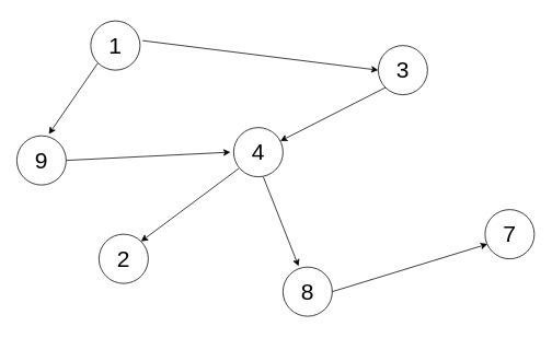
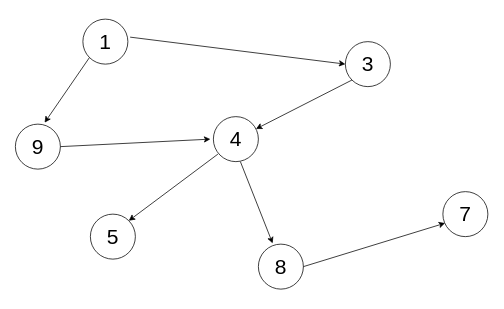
  <mxCell id="0" />
  <mxCell id="1" parent="0" />
  <mxCell id="2" value="" style="ellipse;whiteSpace=wrap;html=1;aspect=fixed;" vertex="1" parent="1"><mxGeometry x="110" y="25" width="60" height="60" as="geometry" /></mxCell>
  <mxCell id="3" value="" style="ellipse;whiteSpace=wrap;html=1;aspect=fixed;" vertex="1" parent="1"><mxGeometry x="20" y="165" width="60" height="60" as="geometry" /></mxCell>
  <mxCell id="4" value="" style="ellipse;whiteSpace=wrap;html=1;aspect=fixed;" vertex="1" parent="1"><mxGeometry x="284" y="155" width="60" height="60" as="geometry" /></mxCell>
  <mxCell id="5" value="" style="ellipse;whiteSpace=wrap;html=1;aspect=fixed;" vertex="1" parent="1"><mxGeometry x="344" y="325" width="60" height="60" as="geometry" /></mxCell>
  <mxCell id="6" value="" style="ellipse;whiteSpace=wrap;html=1;aspect=fixed;" vertex="1" parent="1"><mxGeometry x="590" y="255" width="60" height="60" as="geometry" /></mxCell>
  <mxCell id="7" value="" style="ellipse;whiteSpace=wrap;html=1;aspect=fixed;" vertex="1" parent="1"><mxGeometry x="460" y="55" width="60" height="60" as="geometry" /></mxCell>
  <mxCell id="8" value="" style="ellipse;whiteSpace=wrap;html=1;aspect=fixed;" vertex="1" parent="1"><mxGeometry x="120" y="285" width="60" height="60" as="geometry" /></mxCell>
  <mxCell id="9" value="" style="endArrow=classic;html=1;rounded=0;entryX=0;entryY=0.5;entryDx=0;entryDy=0;exitX=1.05;exitY=0.4;exitDx=0;exitDy=0;exitPerimeter=0;" edge="1" parent="1" source="2" target="7"><mxGeometry width="50" height="50" relative="1" as="geometry"><mxPoint x="220" y="95" as="sourcePoint" /><mxPoint x="270" y="45" as="targetPoint" /></mxGeometry></mxCell>
  <mxCell id="10" value="" style="endArrow=classic;html=1;rounded=0;exitX=0;exitY=1;exitDx=0;exitDy=0;" edge="1" parent="1" source="7" target="4"><mxGeometry width="50" height="50" relative="1" as="geometry"><mxPoint x="460" y="125" as="sourcePoint" /><mxPoint x="420" y="205" as="targetPoint" /></mxGeometry></mxCell>
  <mxCell id="11" value="" style="endArrow=classic;html=1;rounded=0;entryX=0.317;entryY=-0.017;entryDx=0;entryDy=0;entryPerimeter=0;" edge="1" parent="1" target="5"><mxGeometry width="50" height="50" relative="1" as="geometry"><mxPoint x="320" y="215" as="sourcePoint" /><mxPoint x="356" y="275" as="targetPoint" /></mxGeometry></mxCell>
  <mxCell id="12" value="" style="endArrow=classic;html=1;rounded=0;exitX=1;exitY=0.5;exitDx=0;exitDy=0;entryX=0.05;entryY=0.7;entryDx=0;entryDy=0;entryPerimeter=0;" edge="1" parent="1" source="5" target="6"><mxGeometry width="50" height="50" relative="1" as="geometry"><mxPoint x="470" y="425" as="sourcePoint" /><mxPoint x="560" y="405" as="targetPoint" /></mxGeometry></mxCell>
  <mxCell id="13" value="" style="endArrow=classic;html=1;rounded=0;entryX=1;entryY=0;entryDx=0;entryDy=0;" edge="1" parent="1" target="8"><mxGeometry width="50" height="50" relative="1" as="geometry"><mxPoint x="290" y="205" as="sourcePoint" /><mxPoint x="240" y="275" as="targetPoint" /></mxGeometry></mxCell>
  <mxCell id="14" value="" style="endArrow=classic;html=1;rounded=0;entryX=0.65;entryY=-0.033;entryDx=0;entryDy=0;exitX=0;exitY=1;exitDx=0;exitDy=0;entryPerimeter=0;" edge="1" parent="1" source="2" target="3"><mxGeometry width="50" height="50" relative="1" as="geometry"><mxPoint x="130" y="85" as="sourcePoint" /><mxPoint x="30" y="135" as="targetPoint" /></mxGeometry></mxCell>
  <mxCell id="15" value="" style="endArrow=classic;html=1;rounded=0;exitX=1;exitY=0.5;exitDx=0;exitDy=0;" edge="1" parent="1" source="3"><mxGeometry width="50" height="50" relative="1" as="geometry"><mxPoint x="150" y="155" as="sourcePoint" /><mxPoint x="280" y="185" as="targetPoint" /></mxGeometry></mxCell>
  <mxCell id="16" value="&lt;font style=&quot;font-size: 28px&quot;&gt;1&lt;/font&gt;" style="text;html=1;strokeColor=none;fillColor=none;align=center;verticalAlign=middle;whiteSpace=wrap;rounded=0;" vertex="1" parent="1"><mxGeometry x="110" y="20" width="60" height="70" as="geometry" /></mxCell>
  <mxCell id="17" value="&lt;font style=&quot;font-size: 28px&quot;&gt;3&lt;/font&gt;" style="text;html=1;strokeColor=none;fillColor=none;align=center;verticalAlign=middle;whiteSpace=wrap;rounded=0;" vertex="1" parent="1"><mxGeometry x="460" y="50" width="60" height="70" as="geometry" /></mxCell>
  <mxCell id="18" value="&lt;font style=&quot;font-size: 28px&quot;&gt;4&lt;/font&gt;" style="text;html=1;strokeColor=none;fillColor=none;align=center;verticalAlign=middle;whiteSpace=wrap;rounded=0;" vertex="1" parent="1"><mxGeometry x="284" y="150" width="60" height="70" as="geometry" /></mxCell>
  <mxCell id="19" value="&lt;font style=&quot;font-size: 28px&quot;&gt;9&lt;/font&gt;" style="text;html=1;strokeColor=none;fillColor=none;align=center;verticalAlign=middle;whiteSpace=wrap;rounded=0;" vertex="1" parent="1"><mxGeometry x="20" y="160" width="60" height="70" as="geometry" /></mxCell>
- <mxCell id="20" value="&lt;font style=&quot;font-size: 28px&quot;&gt;2&lt;/font&gt;" style="text;html=1;strokeColor=none;fillColor=none;align=center;verticalAlign=middle;whiteSpace=wrap;rounded=0;" vertex="1" parent="1"><mxGeometry x="120" y="280" width="60" height="70" as="geometry" /></mxCell>
+ <mxCell id="20" value="&lt;font style=&quot;font-size: 28px&quot;&gt;5&lt;/font&gt;" style="text;html=1;strokeColor=none;fillColor=none;align=center;verticalAlign=middle;whiteSpace=wrap;rounded=0;" vertex="1" parent="1"><mxGeometry x="120" y="280" width="60" height="70" as="geometry" /></mxCell>
  <mxCell id="21" value="&lt;font style=&quot;font-size: 28px&quot;&gt;8&lt;/font&gt;" style="text;html=1;strokeColor=none;fillColor=none;align=center;verticalAlign=middle;whiteSpace=wrap;rounded=0;" vertex="1" parent="1"><mxGeometry x="344" y="320" width="60" height="70" as="geometry" /></mxCell>
  <mxCell id="22" value="&lt;font style=&quot;font-size: 28px&quot;&gt;7&lt;/font&gt;" style="text;html=1;strokeColor=none;fillColor=none;align=center;verticalAlign=middle;whiteSpace=wrap;rounded=0;" vertex="1" parent="1"><mxGeometry x="590" y="250" width="60" height="70" as="geometry" /></mxCell>
